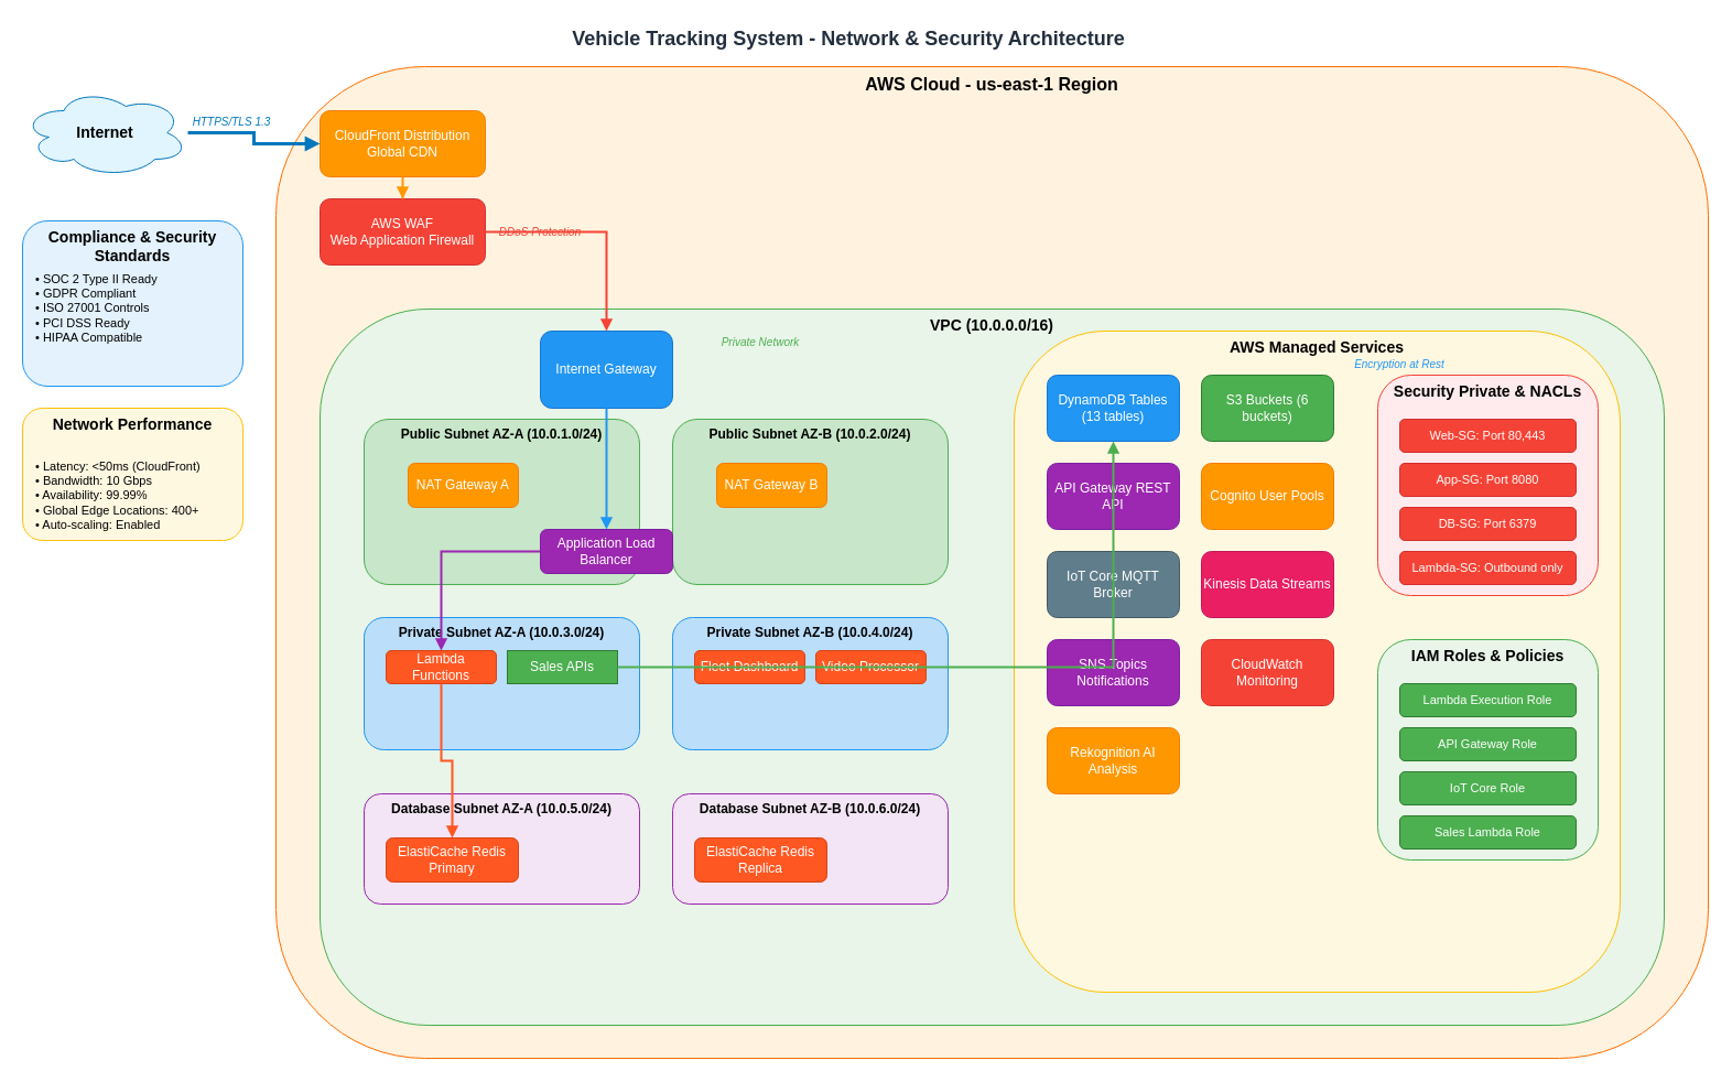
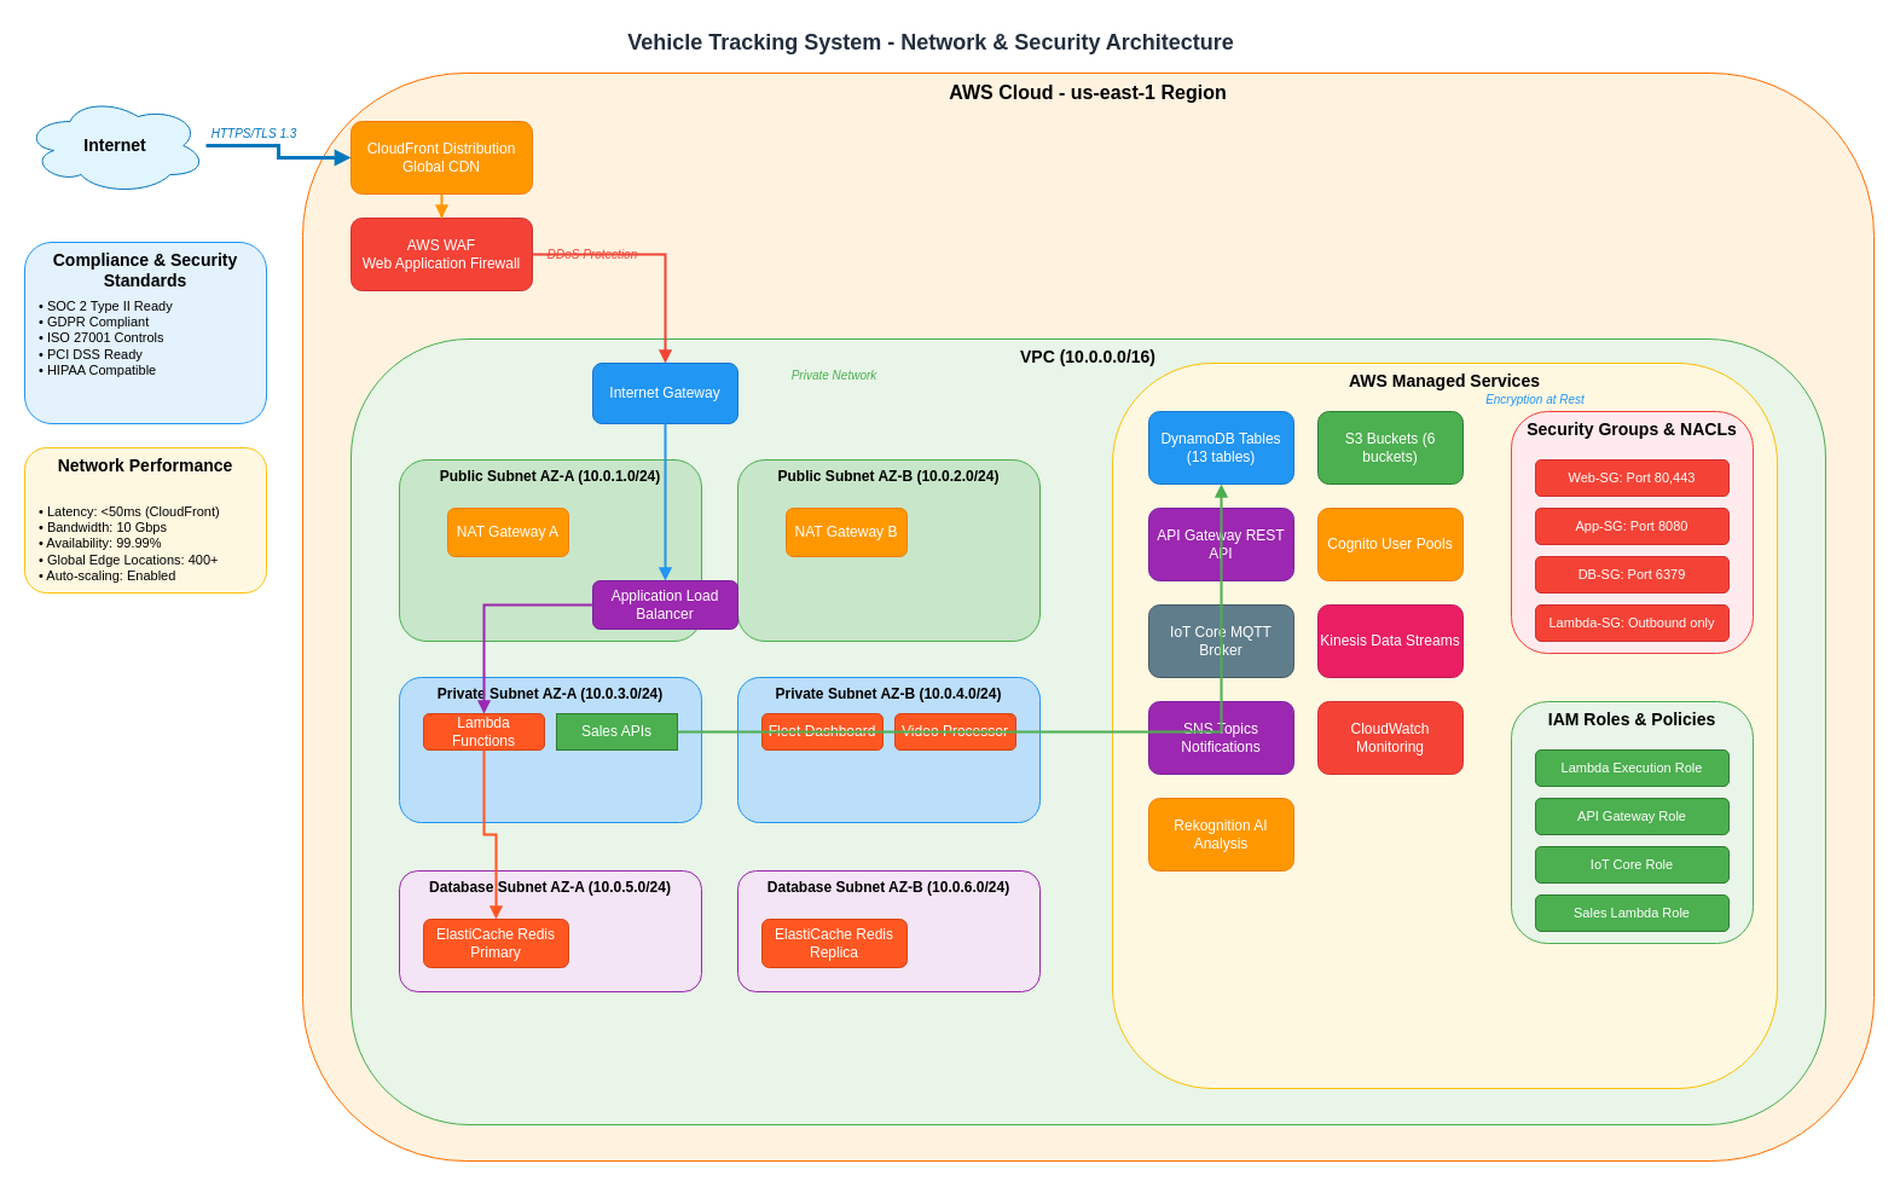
  <mxCell id="0" />
  <mxCell id="1" parent="0" />
  <mxCell id="2" value="Vehicle Tracking System - Network &amp; Security Architecture" style="text;html=1;strokeColor=none;fillColor=none;align=center;verticalAlign=middle;whiteSpace=wrap;rounded=0;fontSize=18;fontStyle=1;fontColor=#232F3E;" vertex="1" parent="1"><mxGeometry x="470" y="20" width="600" height="30" as="geometry" /></mxCell>
  <mxCell id="3" value="Internet" style="ellipse;shape=cloud;whiteSpace=wrap;html=1;fillColor=#E1F5FE;strokeColor=#0277BD;fontSize=14;fontStyle=1;" vertex="1" parent="1"><mxGeometry x="20" y="80" width="150" height="80" as="geometry" /></mxCell>
  <mxCell id="4" value="AWS Cloud - us-east-1 Region" style="rounded=1;whiteSpace=wrap;html=1;fillColor=#FFF3E0;strokeColor=#FF6F00;fontSize=16;fontStyle=1;verticalAlign=top;" vertex="1" parent="1"><mxGeometry x="250" y="60" width="1300" height="900" as="geometry" /></mxCell>
  <mxCell id="5" value="CloudFront Distribution&#10;Global CDN" style="rounded=1;whiteSpace=wrap;html=1;fillColor=#FF9800;strokeColor=#F57C00;fontColor=white;" vertex="1" parent="1"><mxGeometry x="290" y="100" width="150" height="60" as="geometry" /></mxCell>
  <mxCell id="6" value="AWS WAF&#10;Web Application Firewall" style="rounded=1;whiteSpace=wrap;html=1;fillColor=#F44336;strokeColor=#D32F2F;fontColor=white;" vertex="1" parent="1"><mxGeometry x="290" y="180" width="150" height="60" as="geometry" /></mxCell>
  <mxCell id="7" value="VPC (10.0.0.0/16)" style="rounded=1;whiteSpace=wrap;html=1;fillColor=#E8F5E8;strokeColor=#4CAF50;fontSize=14;fontStyle=1;verticalAlign=top;" vertex="1" parent="1"><mxGeometry x="290" y="280" width="1220" height="650" as="geometry" /></mxCell>
- <mxCell id="8" value="Internet Gateway" style="rounded=1;whiteSpace=wrap;html=1;fillColor=#2196F3;strokeColor=#1976D2;fontColor=white;" vertex="1" parent="1"><mxGeometry x="490" y="300" width="120" height="70" as="geometry" /></mxCell>
+ <mxCell id="8" value="Internet Gateway" style="rounded=1;whiteSpace=wrap;html=1;fillColor=#2196F3;strokeColor=#1976D2;fontColor=white;" vertex="1" parent="1"><mxGeometry x="490" y="300" width="120" height="50" as="geometry" /></mxCell>
  <mxCell id="9" value="Public Subnet AZ-A (10.0.1.0/24)" style="rounded=1;whiteSpace=wrap;html=1;fillColor=#C8E6C9;strokeColor=#4CAF50;fontSize=12;fontStyle=1;verticalAlign=top;" vertex="1" parent="1"><mxGeometry x="330" y="380" width="250" height="150" as="geometry" /></mxCell>
  <mxCell id="10" value="Public Subnet AZ-B (10.0.2.0/24)" style="rounded=1;whiteSpace=wrap;html=1;fillColor=#C8E6C9;strokeColor=#4CAF50;fontSize=12;fontStyle=1;verticalAlign=top;" vertex="1" parent="1"><mxGeometry x="610" y="380" width="250" height="150" as="geometry" /></mxCell>
  <mxCell id="11" value="NAT Gateway A" style="rounded=1;whiteSpace=wrap;html=1;fillColor=#FF9800;strokeColor=#F57C00;fontColor=white;" vertex="1" parent="1"><mxGeometry x="370" y="420" width="100" height="40" as="geometry" /></mxCell>
  <mxCell id="12" value="NAT Gateway B" style="rounded=1;whiteSpace=wrap;html=1;fillColor=#FF9800;strokeColor=#F57C00;fontColor=white;" vertex="1" parent="1"><mxGeometry x="650" y="420" width="100" height="40" as="geometry" /></mxCell>
  <mxCell id="13" value="Application Load Balancer" style="rounded=1;whiteSpace=wrap;html=1;fillColor=#9C27B0;strokeColor=#7B1FA2;fontColor=white;" vertex="1" parent="1"><mxGeometry x="490" y="480" width="120" height="40" as="geometry" /></mxCell>
  <mxCell id="14" value="Private Subnet AZ-A (10.0.3.0/24)" style="rounded=1;whiteSpace=wrap;html=1;fillColor=#BBDEFB;strokeColor=#2196F3;fontSize=12;fontStyle=1;verticalAlign=top;" vertex="1" parent="1"><mxGeometry x="330" y="560" width="250" height="120" as="geometry" /></mxCell>
  <mxCell id="15" value="Private Subnet AZ-B (10.0.4.0/24)" style="rounded=1;whiteSpace=wrap;html=1;fillColor=#BBDEFB;strokeColor=#2196F3;fontSize=12;fontStyle=1;verticalAlign=top;" vertex="1" parent="1"><mxGeometry x="610" y="560" width="250" height="120" as="geometry" /></mxCell>
  <mxCell id="16" value="Lambda Functions" style="rounded=1;whiteSpace=wrap;html=1;fillColor=#FF5722;strokeColor=#D84315;fontColor=white;" vertex="1" parent="1"><mxGeometry x="350" y="590" width="100" height="30" as="geometry" /></mxCell>
  <mxCell id="17" value="Sales APIs" style="whiteSpace=wrap;html=1;fillColor=#4CAF50;strokeColor=#2E7D32;fontColor=white;rounded=0;" vertex="1" parent="1"><mxGeometry x="460" y="590" width="100" height="30" as="geometry" /></mxCell>
  <mxCell id="18" value="Fleet Dashboard" style="rounded=1;whiteSpace=wrap;html=1;fillColor=#FF5722;strokeColor=#D84315;fontColor=white;" vertex="1" parent="1"><mxGeometry x="630" y="590" width="100" height="30" as="geometry" /></mxCell>
  <mxCell id="19" value="Video Processor" style="rounded=1;whiteSpace=wrap;html=1;fillColor=#FF5722;strokeColor=#D84315;fontColor=white;" vertex="1" parent="1"><mxGeometry x="740" y="590" width="100" height="30" as="geometry" /></mxCell>
  <mxCell id="20" value="Database Subnet AZ-A (10.0.5.0/24)" style="rounded=1;whiteSpace=wrap;html=1;fillColor=#F3E5F5;strokeColor=#9C27B0;fontSize=12;fontStyle=1;verticalAlign=top;" vertex="1" parent="1"><mxGeometry x="330" y="720" width="250" height="100" as="geometry" /></mxCell>
  <mxCell id="21" value="Database Subnet AZ-B (10.0.6.0/24)" style="rounded=1;whiteSpace=wrap;html=1;fillColor=#F3E5F5;strokeColor=#9C27B0;fontSize=12;fontStyle=1;verticalAlign=top;" vertex="1" parent="1"><mxGeometry x="610" y="720" width="250" height="100" as="geometry" /></mxCell>
  <mxCell id="22" value="ElastiCache Redis Primary" style="rounded=1;whiteSpace=wrap;html=1;fillColor=#FF5722;strokeColor=#D84315;fontColor=white;" vertex="1" parent="1"><mxGeometry x="350" y="760" width="120" height="40" as="geometry" /></mxCell>
  <mxCell id="23" value="ElastiCache Redis Replica" style="rounded=1;whiteSpace=wrap;html=1;fillColor=#FF5722;strokeColor=#D84315;fontColor=white;" vertex="1" parent="1"><mxGeometry x="630" y="760" width="120" height="40" as="geometry" /></mxCell>
  <mxCell id="24" value="AWS Managed Services" style="rounded=1;whiteSpace=wrap;html=1;fillColor=#FFF8E1;strokeColor=#FFC107;fontSize=14;fontStyle=1;verticalAlign=top;" vertex="1" parent="1"><mxGeometry x="920" y="300" width="550" height="600" as="geometry" /></mxCell>
  <mxCell id="25" value="DynamoDB Tables (13 tables)" style="rounded=1;whiteSpace=wrap;html=1;fillColor=#2196F3;strokeColor=#1976D2;fontColor=white;" vertex="1" parent="1"><mxGeometry x="950" y="340" width="120" height="60" as="geometry" /></mxCell>
  <mxCell id="26" value="S3 Buckets (6 buckets)" style="rounded=1;whiteSpace=wrap;html=1;fillColor=#4CAF50;strokeColor=#2E7D32;fontColor=white;" vertex="1" parent="1"><mxGeometry x="1090" y="340" width="120" height="60" as="geometry" /></mxCell>
  <mxCell id="27" value="API Gateway REST API" style="rounded=1;whiteSpace=wrap;html=1;fillColor=#9C27B0;strokeColor=#7B1FA2;fontColor=white;" vertex="1" parent="1"><mxGeometry x="950" y="420" width="120" height="60" as="geometry" /></mxCell>
  <mxCell id="28" value="Cognito User Pools" style="rounded=1;whiteSpace=wrap;html=1;fillColor=#FF9800;strokeColor=#F57C00;fontColor=white;" vertex="1" parent="1"><mxGeometry x="1090" y="420" width="120" height="60" as="geometry" /></mxCell>
  <mxCell id="29" value="IoT Core MQTT Broker" style="rounded=1;whiteSpace=wrap;html=1;fillColor=#607D8B;strokeColor=#455A64;fontColor=white;" vertex="1" parent="1"><mxGeometry x="950" y="500" width="120" height="60" as="geometry" /></mxCell>
  <mxCell id="30" value="Kinesis Data Streams" style="rounded=1;whiteSpace=wrap;html=1;fillColor=#E91E63;strokeColor=#C2185B;fontColor=white;" vertex="1" parent="1"><mxGeometry x="1090" y="500" width="120" height="60" as="geometry" /></mxCell>
  <mxCell id="31" value="SNS Topics Notifications" style="rounded=1;whiteSpace=wrap;html=1;fillColor=#9C27B0;strokeColor=#7B1FA2;fontColor=white;" vertex="1" parent="1"><mxGeometry x="950" y="580" width="120" height="60" as="geometry" /></mxCell>
  <mxCell id="32" value="CloudWatch Monitoring" style="rounded=1;whiteSpace=wrap;html=1;fillColor=#F44336;strokeColor=#D32F2F;fontColor=white;" vertex="1" parent="1"><mxGeometry x="1090" y="580" width="120" height="60" as="geometry" /></mxCell>
  <mxCell id="33" value="Rekognition AI Analysis" style="rounded=1;whiteSpace=wrap;html=1;fillColor=#FF9800;strokeColor=#F57C00;fontColor=white;" vertex="1" parent="1"><mxGeometry x="950" y="660" width="120" height="60" as="geometry" /></mxCell>
- <mxCell id="34" value="Security Private &amp; NACLs" style="rounded=1;whiteSpace=wrap;html=1;fillColor=#FFEBEE;strokeColor=#F44336;fontSize=14;fontStyle=1;verticalAlign=top;" vertex="1" parent="1"><mxGeometry x="1250" y="340" width="200" height="200" as="geometry" /></mxCell>
+ <mxCell id="34" value="Security Groups &amp; NACLs" style="rounded=1;whiteSpace=wrap;html=1;fillColor=#FFEBEE;strokeColor=#F44336;fontSize=14;fontStyle=1;verticalAlign=top;" vertex="1" parent="1"><mxGeometry x="1250" y="340" width="200" height="200" as="geometry" /></mxCell>
  <mxCell id="35" value="Web-SG: Port 80,443" style="rounded=1;whiteSpace=wrap;html=1;fillColor=#F44336;strokeColor=#D32F2F;fontColor=white;fontSize=11;" vertex="1" parent="1"><mxGeometry x="1270" y="380" width="160" height="30" as="geometry" /></mxCell>
  <mxCell id="36" value="App-SG: Port 8080" style="rounded=1;whiteSpace=wrap;html=1;fillColor=#F44336;strokeColor=#D32F2F;fontColor=white;fontSize=11;" vertex="1" parent="1"><mxGeometry x="1270" y="420" width="160" height="30" as="geometry" /></mxCell>
  <mxCell id="37" value="DB-SG: Port 6379" style="rounded=1;whiteSpace=wrap;html=1;fillColor=#F44336;strokeColor=#D32F2F;fontColor=white;fontSize=11;" vertex="1" parent="1"><mxGeometry x="1270" y="460" width="160" height="30" as="geometry" /></mxCell>
  <mxCell id="38" value="Lambda-SG: Outbound only" style="rounded=1;whiteSpace=wrap;html=1;fillColor=#F44336;strokeColor=#D32F2F;fontColor=white;fontSize=11;" vertex="1" parent="1"><mxGeometry x="1270" y="500" width="160" height="30" as="geometry" /></mxCell>
  <mxCell id="39" value="IAM Roles &amp; Policies" style="rounded=1;whiteSpace=wrap;html=1;fillColor=#E8F5E8;strokeColor=#4CAF50;fontSize=14;fontStyle=1;verticalAlign=top;" vertex="1" parent="1"><mxGeometry x="1250" y="580" width="200" height="200" as="geometry" /></mxCell>
  <mxCell id="40" value="Lambda Execution Role" style="rounded=1;whiteSpace=wrap;html=1;fillColor=#4CAF50;strokeColor=#2E7D32;fontColor=white;fontSize=11;" vertex="1" parent="1"><mxGeometry x="1270" y="620" width="160" height="30" as="geometry" /></mxCell>
  <mxCell id="41" value="API Gateway Role" style="rounded=1;whiteSpace=wrap;html=1;fillColor=#4CAF50;strokeColor=#2E7D32;fontColor=white;fontSize=11;" vertex="1" parent="1"><mxGeometry x="1270" y="660" width="160" height="30" as="geometry" /></mxCell>
  <mxCell id="42" value="IoT Core Role" style="rounded=1;whiteSpace=wrap;html=1;fillColor=#4CAF50;strokeColor=#2E7D32;fontColor=white;fontSize=11;" vertex="1" parent="1"><mxGeometry x="1270" y="700" width="160" height="30" as="geometry" /></mxCell>
  <mxCell id="43" value="Sales Lambda Role" style="rounded=1;whiteSpace=wrap;html=1;fillColor=#4CAF50;strokeColor=#2E7D32;fontColor=white;fontSize=11;" vertex="1" parent="1"><mxGeometry x="1270" y="740" width="160" height="30" as="geometry" /></mxCell>
  <mxCell id="44" value="Compliance &amp; Security Standards" style="rounded=1;whiteSpace=wrap;html=1;fillColor=#E3F2FD;strokeColor=#2196F3;fontSize=14;fontStyle=1;verticalAlign=top;" vertex="1" parent="1"><mxGeometry x="20" y="200" width="200" height="150" as="geometry" /></mxCell>
  <mxCell id="45" value="• SOC 2 Type II Ready&#10;• GDPR Compliant&#10;• ISO 27001 Controls&#10;• PCI DSS Ready&#10;• HIPAA Compatible" style="text;html=1;strokeColor=none;fillColor=none;align=left;verticalAlign=top;whiteSpace=wrap;rounded=0;fontSize=11;" vertex="1" parent="1"><mxGeometry x="30" y="240" width="180" height="100" as="geometry" /></mxCell>
  <mxCell id="46" value="Network Performance" style="rounded=1;whiteSpace=wrap;html=1;fillColor=#FFF8E1;strokeColor=#FFC107;fontSize=14;fontStyle=1;verticalAlign=top;" vertex="1" parent="1"><mxGeometry x="20" y="370" width="200" height="120" as="geometry" /></mxCell>
  <mxCell id="47" value="• Latency: &lt;50ms (CloudFront)&#10;• Bandwidth: 10 Gbps&#10;• Availability: 99.99%&#10;• Global Edge Locations: 400+&#10;• Auto-scaling: Enabled" style="text;html=1;strokeColor=none;fillColor=none;align=left;verticalAlign=top;whiteSpace=wrap;rounded=0;fontSize=11;" vertex="1" parent="1"><mxGeometry x="30" y="410" width="180" height="70" as="geometry" /></mxCell>
  <mxCell id="48" style="edgeStyle=orthogonalEdgeStyle;rounded=0;orthogonalLoop=1;jettySize=auto;html=1;strokeWidth=3;strokeColor=#0277BD;endArrow=block;endFill=1;" edge="1" parent="1" source="3" target="5"><mxGeometry relative="1" as="geometry" /></mxCell>
  <mxCell id="49" style="edgeStyle=orthogonalEdgeStyle;rounded=0;orthogonalLoop=1;jettySize=auto;html=1;strokeWidth=2;strokeColor=#FF9800;endArrow=block;endFill=1;" edge="1" parent="1" source="5" target="6"><mxGeometry relative="1" as="geometry" /></mxCell>
  <mxCell id="50" style="edgeStyle=orthogonalEdgeStyle;rounded=0;orthogonalLoop=1;jettySize=auto;html=1;strokeWidth=2;strokeColor=#F44336;endArrow=block;endFill=1;" edge="1" parent="1" source="6" target="8"><mxGeometry relative="1" as="geometry" /></mxCell>
  <mxCell id="51" style="edgeStyle=orthogonalEdgeStyle;rounded=0;orthogonalLoop=1;jettySize=auto;html=1;strokeWidth=2;strokeColor=#2196F3;endArrow=block;endFill=1;" edge="1" parent="1" source="8" target="13"><mxGeometry relative="1" as="geometry" /></mxCell>
  <mxCell id="52" style="edgeStyle=orthogonalEdgeStyle;rounded=0;orthogonalLoop=1;jettySize=auto;html=1;strokeWidth=2;strokeColor=#9C27B0;endArrow=block;endFill=1;" edge="1" parent="1" source="13" target="16"><mxGeometry relative="1" as="geometry" /></mxCell>
  <mxCell id="53" style="edgeStyle=orthogonalEdgeStyle;rounded=0;orthogonalLoop=1;jettySize=auto;html=1;strokeWidth=2;strokeColor=#FF5722;endArrow=block;endFill=1;" edge="1" parent="1" source="16" target="22"><mxGeometry relative="1" as="geometry" /></mxCell>
  <mxCell id="54" style="edgeStyle=orthogonalEdgeStyle;rounded=0;orthogonalLoop=1;jettySize=auto;html=1;strokeWidth=2;strokeColor=#4CAF50;endArrow=block;endFill=1;" edge="1" parent="1" source="17" target="25"><mxGeometry relative="1" as="geometry" /></mxCell>
  <mxCell id="55" value="HTTPS/TLS 1.3" style="text;html=1;strokeColor=none;fillColor=none;align=center;verticalAlign=middle;whiteSpace=wrap;rounded=0;fontSize=10;fontColor=#0277BD;fontStyle=2;" vertex="1" parent="1"><mxGeometry x="170" y="100" width="80" height="20" as="geometry" /></mxCell>
  <mxCell id="56" value="DDoS Protection" style="text;html=1;strokeColor=none;fillColor=none;align=center;verticalAlign=middle;whiteSpace=wrap;rounded=0;fontSize=10;fontColor=#F44336;fontStyle=2;" vertex="1" parent="1"><mxGeometry x="450" y="200" width="80" height="20" as="geometry" /></mxCell>
  <mxCell id="57" value="Private Network" style="text;html=1;strokeColor=none;fillColor=none;align=center;verticalAlign=middle;whiteSpace=wrap;rounded=0;fontSize=10;fontColor=#4CAF50;fontStyle=2;" vertex="1" parent="1"><mxGeometry x="650" y="300" width="80" height="20" as="geometry" /></mxCell>
  <mxCell id="58" value="Encryption at Rest" style="text;html=1;strokeColor=none;fillColor=none;align=center;verticalAlign=middle;whiteSpace=wrap;rounded=0;fontSize=10;fontColor=#2196F3;fontStyle=2;" vertex="1" parent="1"><mxGeometry x="1220" y="320" width="100" height="20" as="geometry" /></mxCell>
